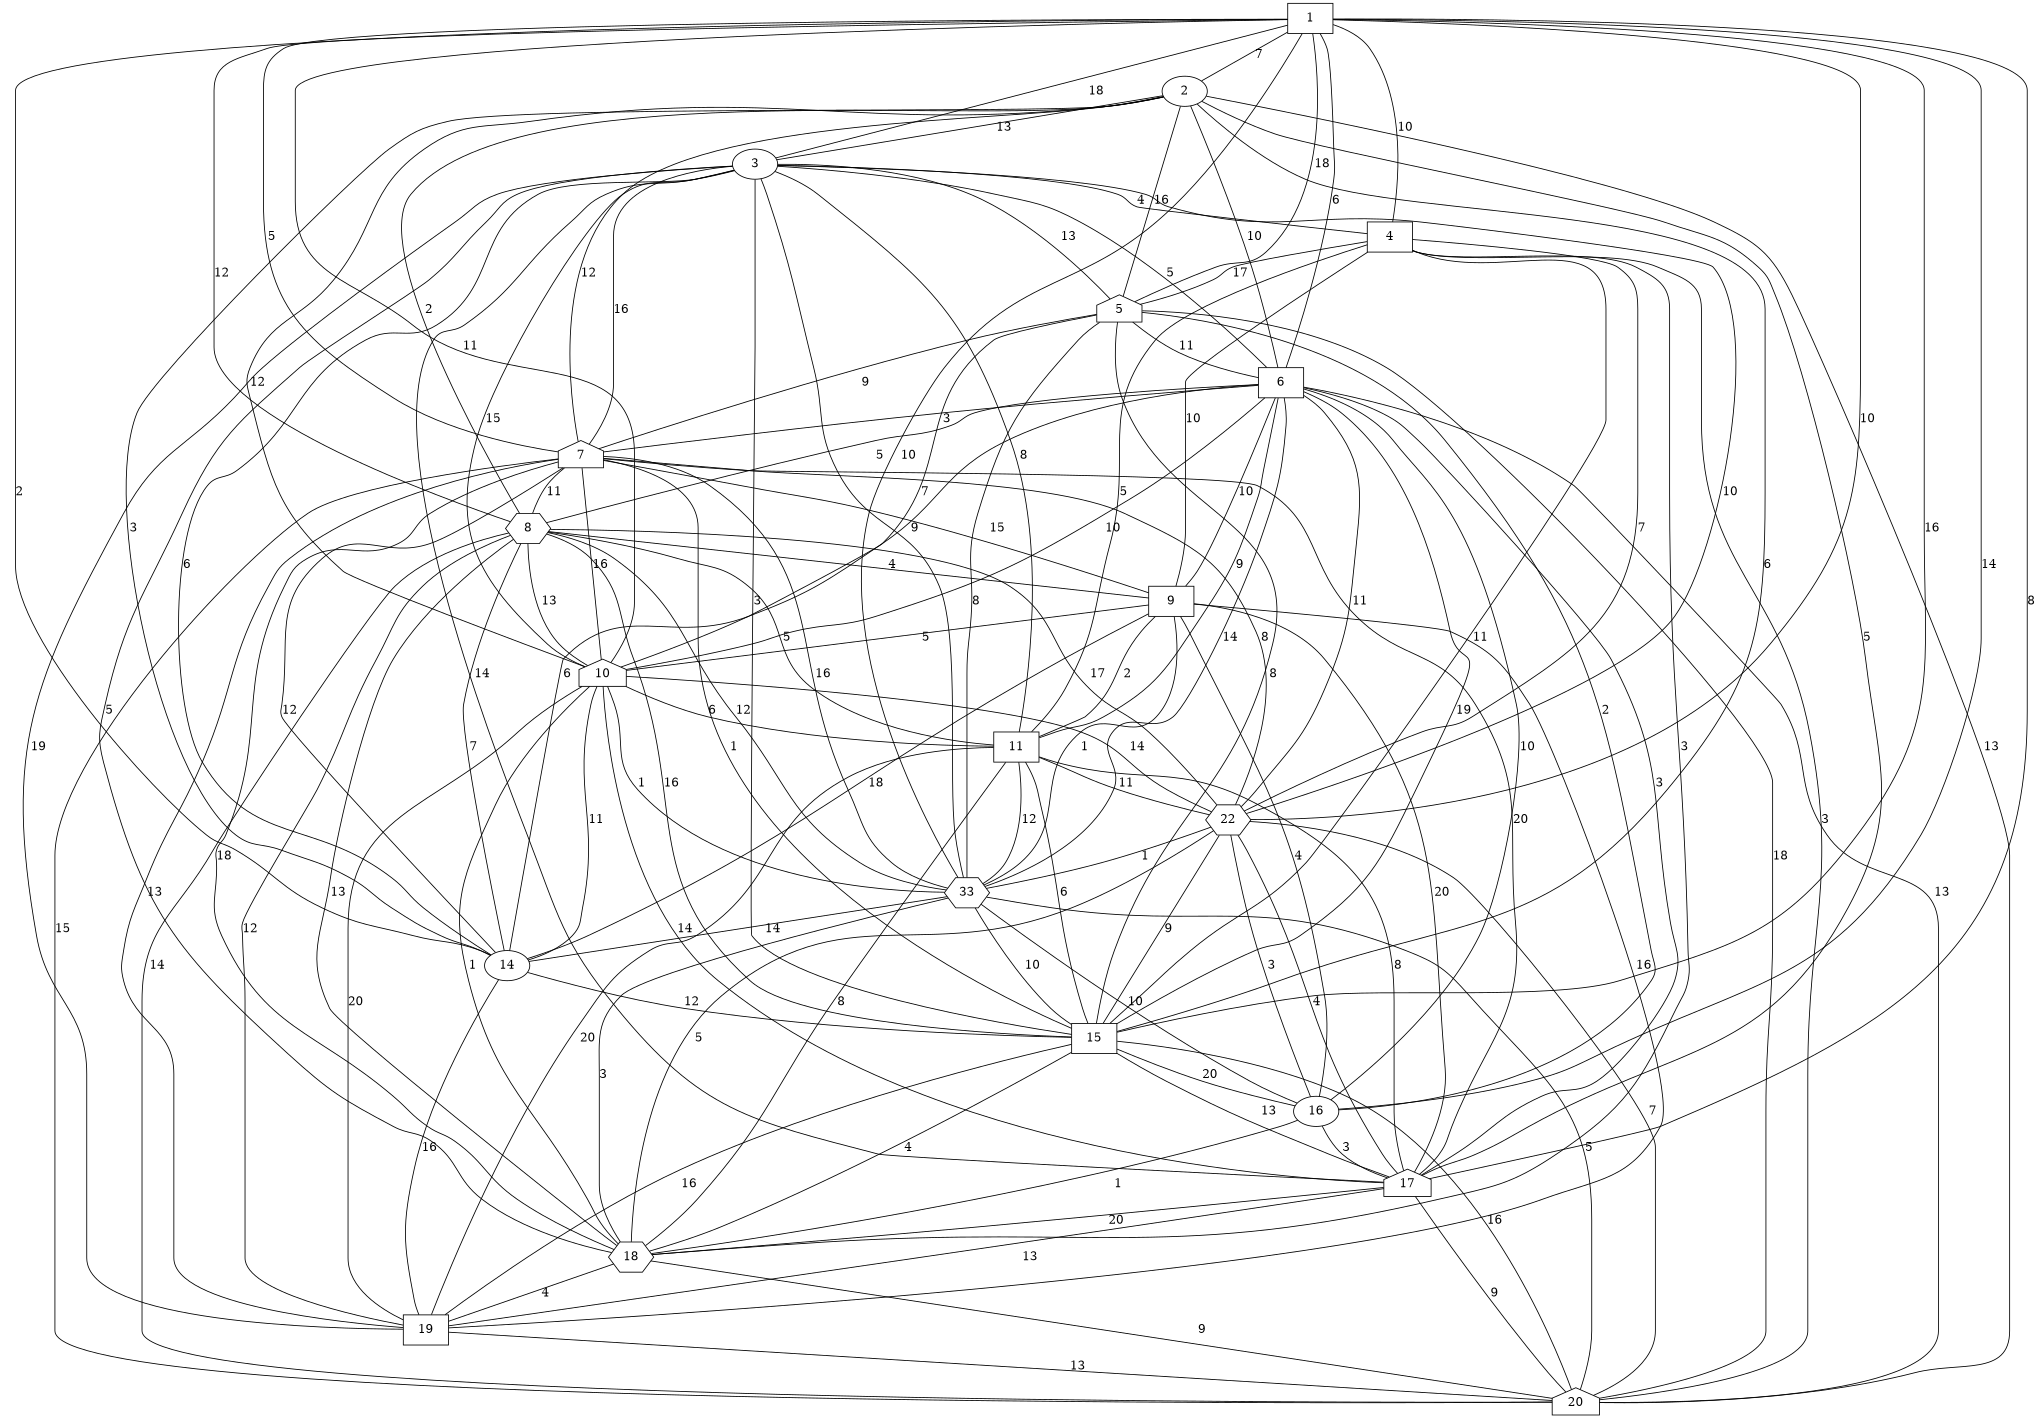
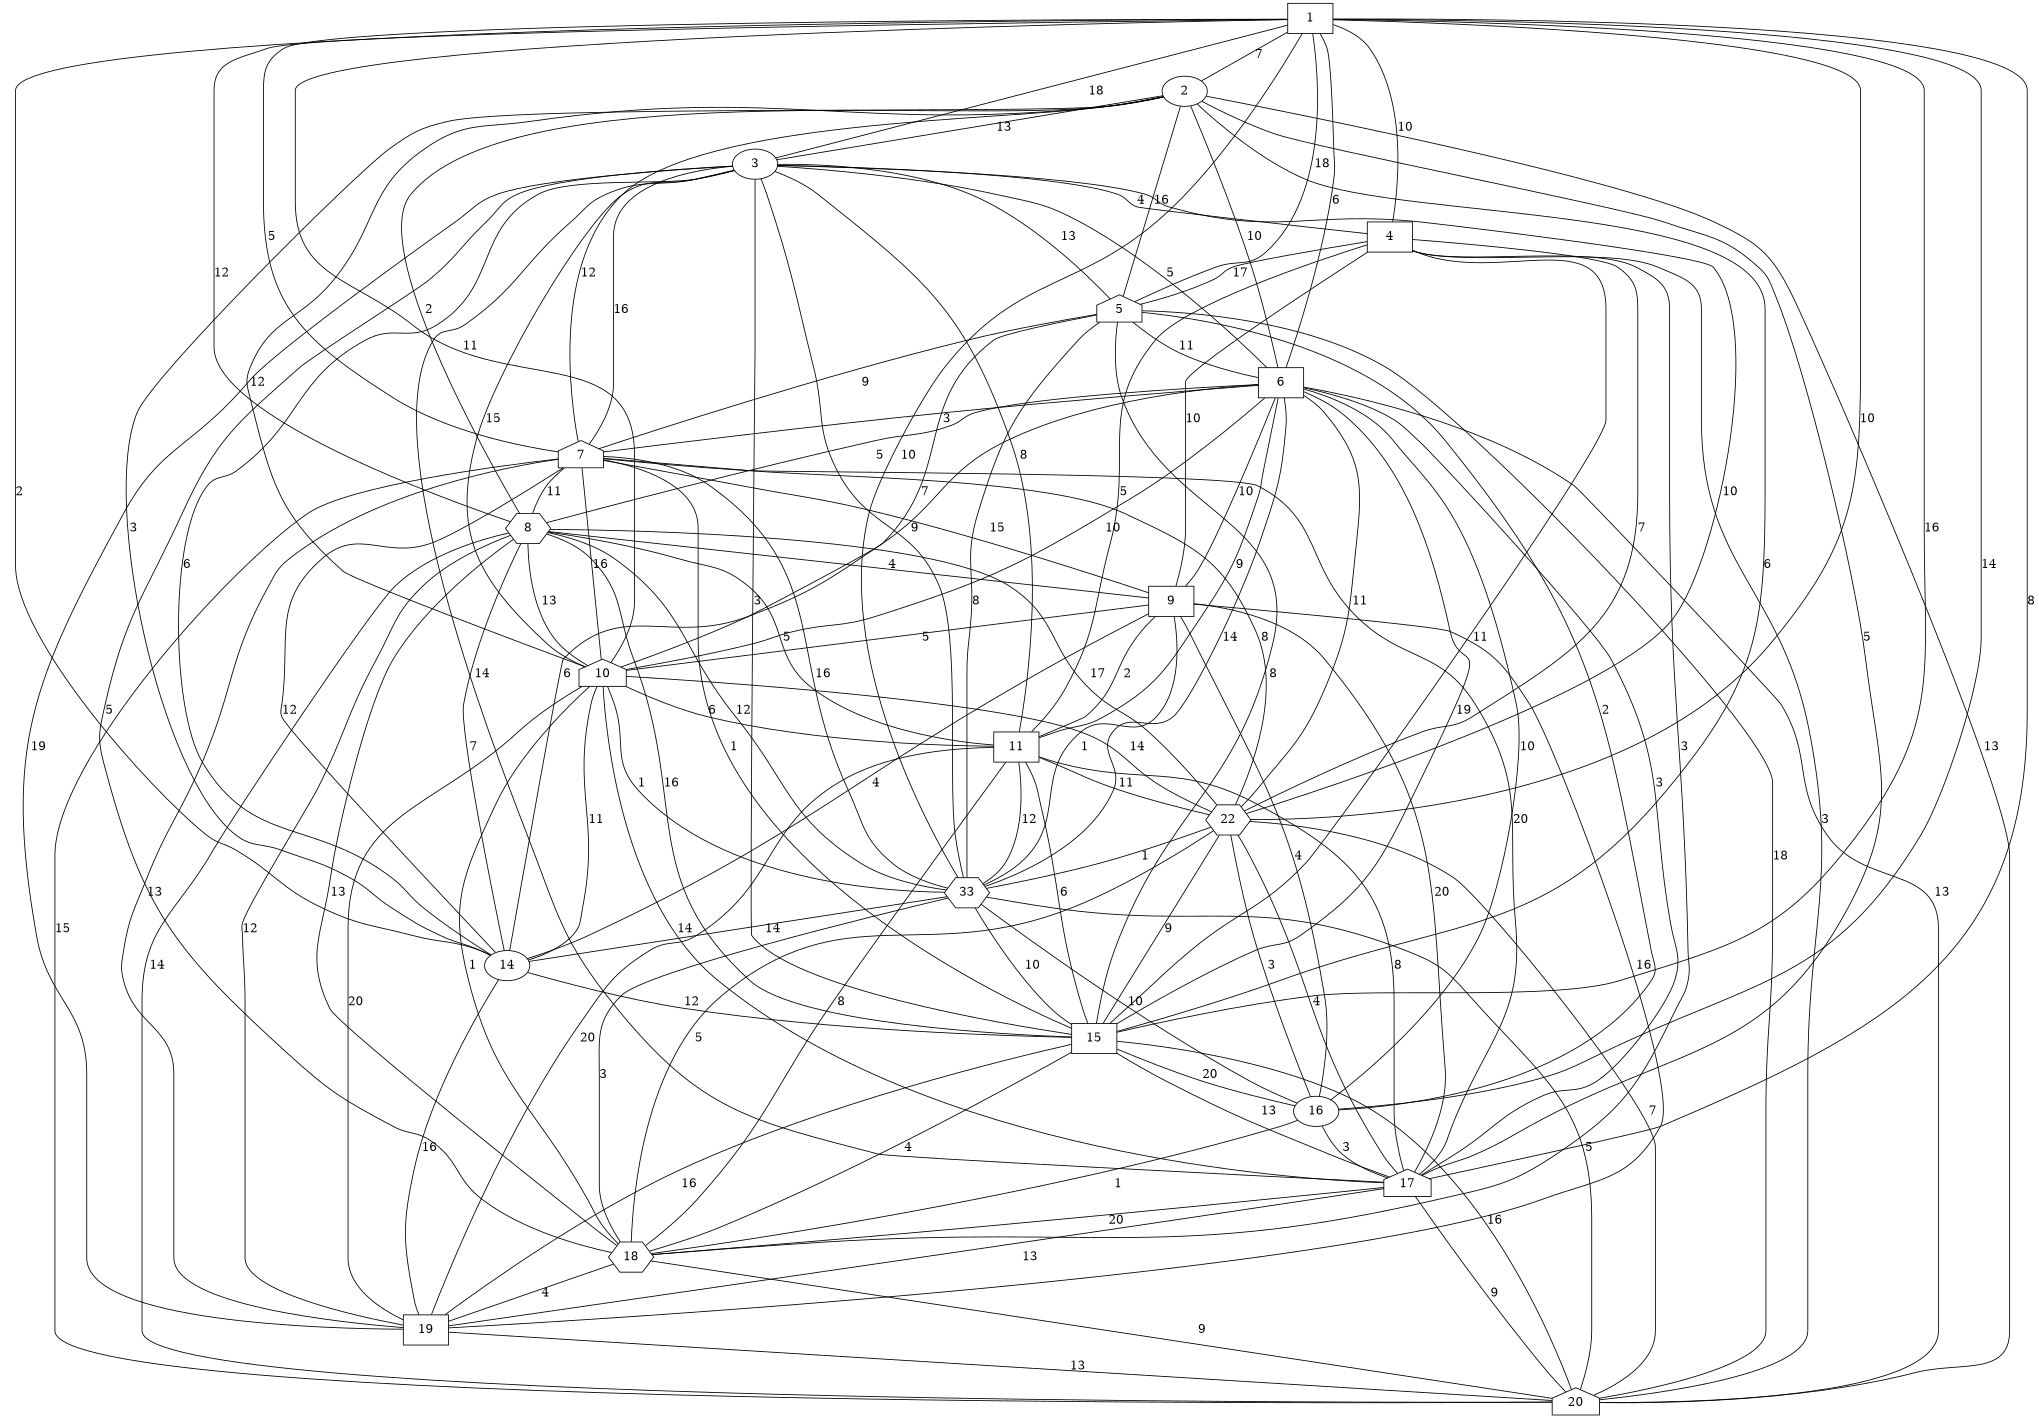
  graph {
    node [shape=box]
    1
    15
    n3 [label=33 shape=hexagon]
    6
    4
    3 [shape=ellipse]
    n7 [label=22 shape=hexagon]
    5 [shape=house]
    8 [shape=hexagon]
    14 [shape=ellipse]
    7 [shape=house]
    16 [shape=ellipse]
    17 [shape=house]
    10 [shape=house]
    2 [shape=ellipse]
    20 [shape=house]
    18 [shape=hexagon]
    19
    11
    9
    1 -- 15 [label=16]
    1 -- n3 [label=10]
    1 -- 6 [label=6]
    1 -- 4 [label=10]
    1 -- 3 [label=18]
    1 -- n7 [label=10]
    1 -- 5 [label=18]
    1 -- 8 [label=12]
    1 -- 14 [label=2]
    1 -- 7 [label=5]
    1 -- 16 [label=14]
    1 -- 17 [label=8]
    1 -- 10 [label=11]
    1 -- 2 [label=7]
    15 -- 16 [label=20]
    15 -- 17 [label=13]
    15 -- 20 [label=16]
    15 -- 18 [label=4]
    15 -- 19 [label=16]
    n3 -- 15 [label=10]
    n3 -- 14 [label=14]
    n3 -- 16 [label=10]
    n3 -- 20 [label=5]
    n3 -- 18 [label=3]
    6 -- 15 [label=19]
    6 -- n3 [label=14]
    6 -- n7 [label=11]
    6 -- 8 [label=5]
    6 -- 14 [label=6]
    6 -- 7 [label=3]
    6 -- 16 [label=10]
    6 -- 17 [label=3]
    6 -- 10 [label=10]
    6 -- 20 [label=13]
    6 -- 11 [label=9]
    6 -- 9 [label=10]
    4 -- 15 [label=11]
    4 -- n7 [label=7]
    4 -- 5 [label=17]
    4 -- 20 [label=3]
    4 -- 18 [label=3]
    4 -- 11 [label=5]
    4 -- 9 [label=10]
    3 -- 15 [label=3]
    3 -- n3 [label=9]
    3 -- 6 [label=5]
    3 -- 4 [label=4]
    3 -- n7 [label=10]
    3 -- 5 [label=13]
    3 -- 14 [label=6]
    3 -- 7 [label=16]
    3 -- 17 [label=14]
    3 -- 10 [label=15]
    3 -- 18 [label=5]
    3 -- 19 [label=19]
    3 -- 11 [label=8]
    n7 -- 15 [label=9]
    n7 -- n3 [label=1]
    n7 -- 16 [label=3]
    n7 -- 17 [label=4]
    n7 -- 20 [label=7]
    n7 -- 18 [label=5]
    5 -- 15 [label=8]
    5 -- n3 [label=8]
    5 -- 6 [label=11]
    5 -- 7 [label=9]
    5 -- 16 [label=2]
    5 -- 10 [label=7]
    5 -- 20 [label=18]
    8 -- 15 [label=16]
    8 -- n3 [label=12]
    8 -- n7 [label=17]
    8 -- 14 [label=7]
    8 -- 10 [label=13]
    8 -- 20 [label=14]
    8 -- 18 [label=13]
    8 -- 19 [label=12]
    8 -- 11 [label=5]
    8 -- 9 [label=4]
    14 -- 15 [label=12]
    14 -- 19 [label=16]
    7 -- 15 [label=1]
    7 -- n3 [label=16]
    7 -- n7 [label=8]
    7 -- 8 [label=11]
    7 -- 14 [label=12]
    7 -- 17 [label=20]
    7 -- 10 [label=16]
    7 -- 20 [label=15]
-   7 -- 18 [label=18]
    7 -- 19 [label=13]
    7 -- 9 [label=15]
    16 -- 17 [label=3]
    16 -- 18 [label=1]
    17 -- 20 [label=9]
    17 -- 18 [label=20]
    17 -- 19 [label=13]
    10 -- n3 [label=1]
    10 -- n7 [label=14]
    10 -- 14 [label=11]
    10 -- 17 [label=14]
    10 -- 18 [label=1]
    10 -- 19 [label=20]
    10 -- 11 [label=6]
    2 -- 15 [label=6]
    2 -- 6 [label=10]
    2 -- 3 [label=13]
    2 -- 5 [label=16]
    2 -- 8 [label=2]
    2 -- 14 [label=3]
    2 -- 7 [label=12]
    2 -- 17 [label=5]
    2 -- 10 [label=12]
    2 -- 20 [label=13]
    18 -- 20 [label=9]
    18 -- 19 [label=4]
    19 -- 20 [label=13]
    11 -- 15 [label=6]
    11 -- n3 [label=12]
    11 -- n7 [label=11]
    11 -- 17 [label=8]
    11 -- 18 [label=8]
    11 -- 19 [label=20]
    9 -- n3 [label=1]
-   9 -- 14 [label=18]
+   9 -- 14 [label=4]
    9 -- 16 [label=4]
    9 -- 17 [label=20]
    9 -- 10 [label=5]
    9 -- 19 [label=16]
    9 -- 11 [label=2]
  }
